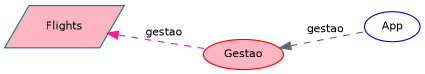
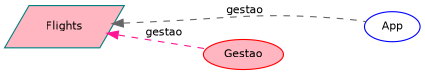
  digraph {
    rankdir=LR
    node [fillcolor=lightpink fontname=Helvetica fontsize=10 shape=ellipse style=filled]
    edge [dir=back fontname=Helvetica fontsize=10 labelfontname=Helvetica labelfontsize=10 style=dashed]
    n1 [color=blue fillcolor=white fontcolor=black height=0.2 label=App width=0.4]
    n2 [color=red height=0.2 label=Gestao width=0.4]
    n3 [color=teal height=0.2 label=Flights shape=parallelogram width=0.4]
-   n2 -> n1 [color=gray40 label=" gestao"]
+   n3 -> n1 [color=gray40 label=" gestao"]
    n3 -> n2 [color=deeppink label=" gestao"]
  }
